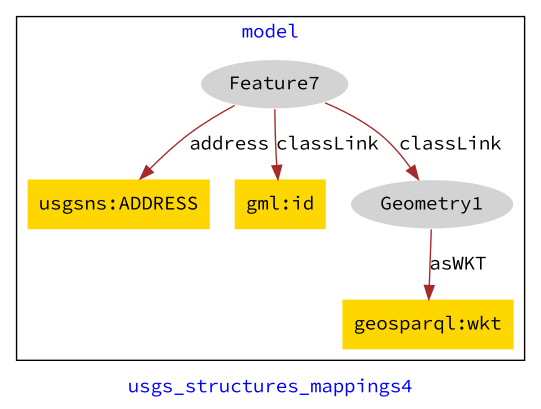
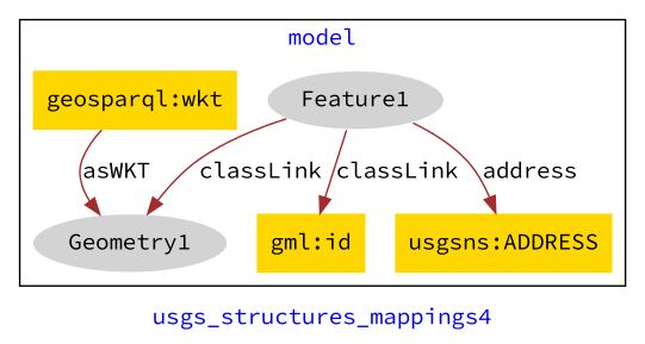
  digraph {
    fontcolor=blue
    fontname="Source Code Pro"
    label=usgs_structures_mappings4
    remincross=true
    node [fillcolor=gold fontname="Source Code Pro" style=filled shape=plaintext]
    edge [color=brown fontcolor=black fontname="Source Code Pro"]
-   n1 [color=white fillcolor=lightgray label=Feature7 shape=""]
+   n1 [color=white fillcolor=lightgray label=Feature1 shape=""]
    n2 [label="usgsns:ADDRESS"]
    n3 [label="gml:id"]
    n4 [color=white fillcolor=lightgray label=Geometry1 shape=""]
    n5 [label="geosparql:wkt"]
    subgraph cluster_1 {
      label=model
      n1
      n2
      n3
      n4
      n5
    }
    n1 -> n2 [label=address]
    n1 -> n3 [label=classLink]
    n1 -> n4 [label=classLink]
-   n4 -> n5 [label=asWKT]
+   n5 -> n4 [label=asWKT]
  }
